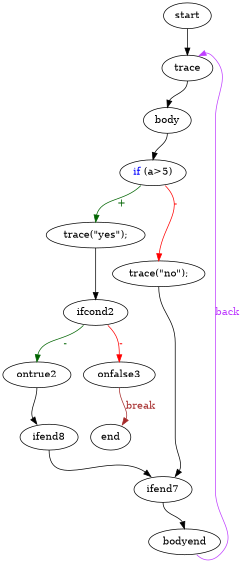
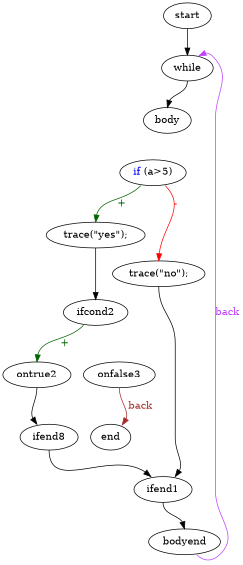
  digraph {
    edge [headport=n tailport=s]
    start
-   while [label=trace]
+   while
    body
    n4 [label="trace(\"yes\");"]
    ifcond2
    ontrue2
    n7 [label=onfalse3]
    n8 [label="trace(\"no\");"]
-   ifend1 [label=ifend7]
+   ifend1
    bodyend
    n11 [label=<<FONT color="blue">if</FONT> (a&gt;5)>]
    n12 [label=ifend8]
    end
    start -> while
    while -> body
-   body -> n11
    n4 -> ifcond2
-   ifcond2 -> ontrue2 [color=darkgreen fontcolor=darkgreen label="-" tailport=sw]
-   ifcond2 -> n7 [color=red fontcolor=red label="-" tailport=se]
+   ifcond2 -> ontrue2 [color=darkgreen fontcolor=darkgreen label="+" tailport=sw]
    ontrue2 -> n12 [headport=nw]
-   n7 -> end [color=brown fontcolor=brown headport=ne label=break]
+   n7 -> end [color=brown fontcolor=brown headport=ne label=back]
    n8 -> ifend1 [headport=ne]
    ifend1 -> bodyend
    bodyend -> while [color=darkorchid1 fontcolor=darkorchid1 headport=ne label=back tailport=se]
    n11 -> n4 [color=darkgreen fontcolor=darkgreen label="+" tailport=sw]
    n11 -> n8 [color=red fontcolor=red label="-" tailport=se]
    n12 -> ifend1 [headport=nw]
  }
